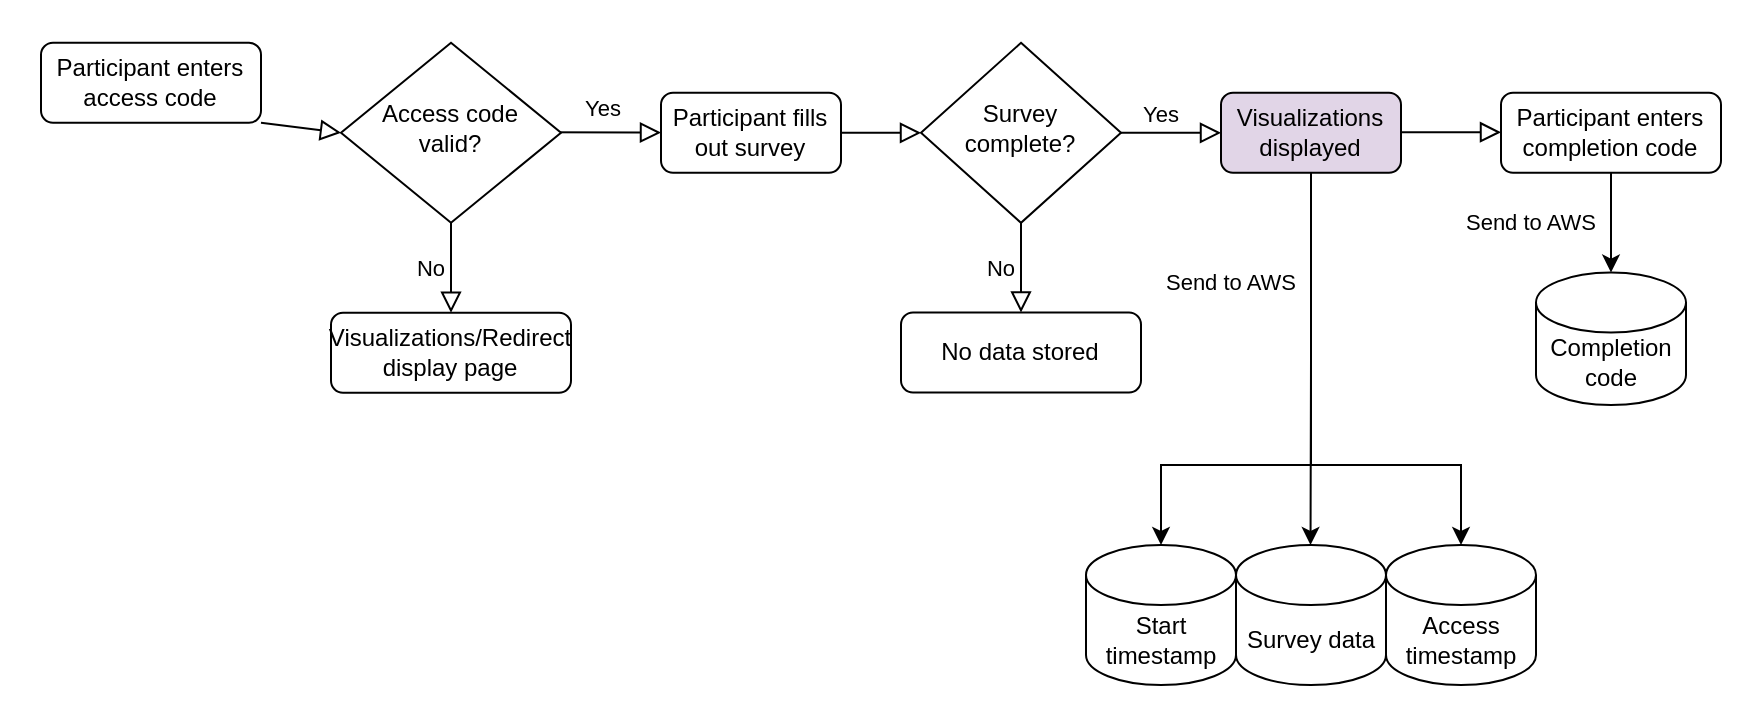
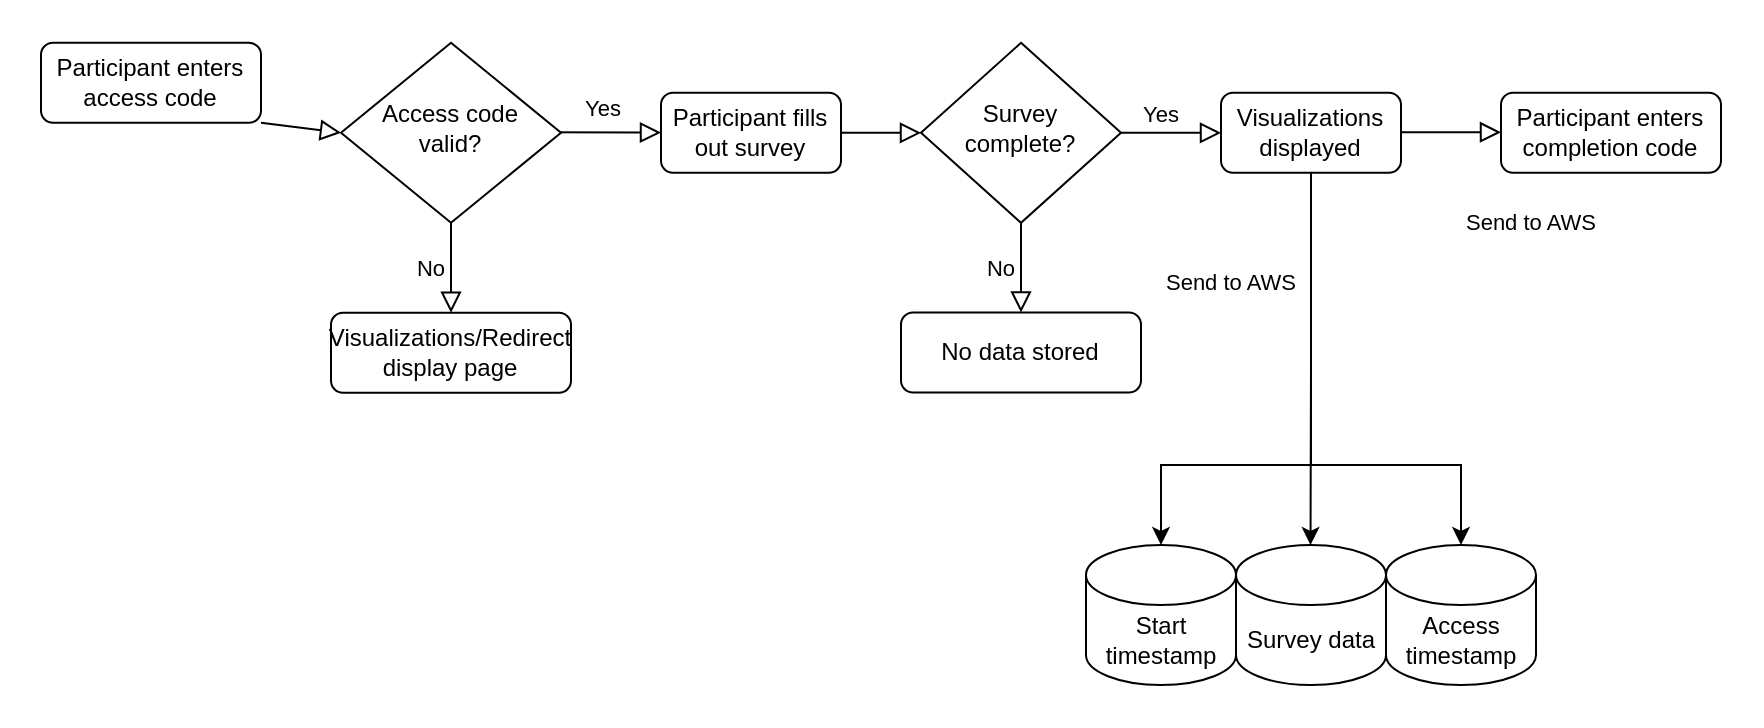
  <mxCell id="0" />
  <mxCell id="1" parent="0" />
  <mxCell id="2" value="" style="rounded=0;html=1;jettySize=auto;orthogonalLoop=1;fontSize=11;endArrow=block;endFill=0;endSize=8;strokeWidth=1;shadow=0;labelBackgroundColor=none;edgeStyle=orthogonalEdgeStyle;noEdgeStyle=1;orthogonal=1;entryX=0;entryY=0.5;entryDx=0;entryDy=0;" parent="1" source="3" target="6" edge="1"><mxGeometry relative="1" as="geometry"><mxPoint x="170" y="66" as="targetPoint" /></mxGeometry></mxCell>
  <mxCell id="3" value="Participant enters access code" style="rounded=1;whiteSpace=wrap;html=1;fontSize=12;glass=0;strokeWidth=1;shadow=0;" parent="1" vertex="1"><mxGeometry x="20" y="20.89" width="110" height="40" as="geometry" /></mxCell>
  <mxCell id="4" value="Yes" style="rounded=0;html=1;jettySize=auto;orthogonalLoop=1;fontSize=11;endArrow=block;endFill=0;endSize=8;strokeWidth=1;shadow=0;labelBackgroundColor=none;edgeStyle=orthogonalEdgeStyle;noEdgeStyle=1;orthogonal=1;exitX=1;exitY=0.5;exitDx=0;exitDy=0;" parent="1" edge="1"><mxGeometry x="0.028" y="12" relative="1" as="geometry"><mxPoint as="offset" /><mxPoint x="270" y="65.66" as="sourcePoint" /><mxPoint x="330" y="65.77" as="targetPoint" /></mxGeometry></mxCell>
  <mxCell id="5" value="No" style="edgeStyle=orthogonalEdgeStyle;rounded=0;html=1;jettySize=auto;orthogonalLoop=1;fontSize=11;endArrow=block;endFill=0;endSize=8;strokeWidth=1;shadow=0;labelBackgroundColor=none;noEdgeStyle=1;orthogonal=1;entryX=0.5;entryY=0;entryDx=0;entryDy=0;" parent="1" source="6" target="7" edge="1"><mxGeometry x="0.044" y="-10" relative="1" as="geometry"><mxPoint as="offset" /></mxGeometry></mxCell>
  <mxCell id="6" value="Access code valid?" style="rhombus;whiteSpace=wrap;html=1;shadow=0;fontFamily=Helvetica;fontSize=12;align=center;strokeWidth=1;spacing=6;spacingTop=-4;" parent="1" vertex="1"><mxGeometry x="170" y="20.89" width="110" height="90" as="geometry" /></mxCell>
  <mxCell id="7" value="Visualizations/Redirect display page" style="rounded=1;whiteSpace=wrap;html=1;fontSize=12;glass=0;strokeWidth=1;shadow=0;" parent="1" vertex="1"><mxGeometry x="165" y="155.889" width="120" height="40" as="geometry" /></mxCell>
  <mxCell id="8" value="Participant fills out survey" style="rounded=1;whiteSpace=wrap;html=1;fontSize=12;glass=0;strokeWidth=1;shadow=0;" parent="1" vertex="1"><mxGeometry x="330" y="45.89" width="90" height="40" as="geometry" /></mxCell>
  <mxCell id="9" value="Survey complete?" style="rhombus;whiteSpace=wrap;html=1;shadow=0;fontFamily=Helvetica;fontSize=12;align=center;strokeWidth=1;spacing=6;spacingTop=-4;" vertex="1" parent="1"><mxGeometry x="460" y="20.89" width="100" height="90" as="geometry" /></mxCell>
  <mxCell id="10" value="" style="rounded=0;html=1;jettySize=auto;orthogonalLoop=1;fontSize=11;endArrow=block;endFill=0;endSize=8;strokeWidth=1;shadow=0;labelBackgroundColor=none;edgeStyle=orthogonalEdgeStyle;noEdgeStyle=1;orthogonal=1;entryX=0;entryY=0.5;entryDx=0;entryDy=0;exitX=1;exitY=0.5;exitDx=0;exitDy=0;" edge="1" parent="1" source="8" target="9"><mxGeometry relative="1" as="geometry"><mxPoint x="420" y="65.65" as="sourcePoint" /><mxPoint x="460" y="65.65" as="targetPoint" /></mxGeometry></mxCell>
  <mxCell id="11" value="No" style="edgeStyle=orthogonalEdgeStyle;rounded=0;html=1;jettySize=auto;orthogonalLoop=1;fontSize=11;endArrow=block;endFill=0;endSize=8;strokeWidth=1;shadow=0;labelBackgroundColor=none;noEdgeStyle=1;orthogonal=1;entryX=0.5;entryY=0;entryDx=0;entryDy=0;" edge="1" parent="1" target="12"><mxGeometry x="0.044" y="-10" relative="1" as="geometry"><mxPoint as="offset" /><mxPoint x="510" y="110.89" as="sourcePoint" /></mxGeometry></mxCell>
  <mxCell id="12" value="No data stored" style="rounded=1;whiteSpace=wrap;html=1;fontSize=12;glass=0;strokeWidth=1;shadow=0;" vertex="1" parent="1"><mxGeometry x="450" y="155.779" width="120" height="40" as="geometry" /></mxCell>
  <mxCell id="13" value="" style="rounded=0;html=1;jettySize=auto;orthogonalLoop=1;fontSize=11;endArrow=block;endFill=0;endSize=8;strokeWidth=1;shadow=0;labelBackgroundColor=none;edgeStyle=orthogonalEdgeStyle;noEdgeStyle=1;orthogonal=1;exitX=1;exitY=0.5;exitDx=0;exitDy=0;entryX=0;entryY=0.5;entryDx=0;entryDy=0;" edge="1" parent="1" source="9" target="18"><mxGeometry relative="1" as="geometry"><mxPoint x="560" y="65.64" as="sourcePoint" /><mxPoint x="610" y="66" as="targetPoint" /></mxGeometry></mxCell>
  <mxCell id="14" value="&lt;font style=&quot;font-size: 11px;&quot;&gt;Yes&lt;/font&gt;" style="text;html=1;align=center;verticalAlign=middle;resizable=0;points=[];autosize=1;strokeColor=none;fillColor=none;" vertex="1" parent="1"><mxGeometry x="560" y="42" width="40" height="30" as="geometry" /></mxCell>
  <mxCell id="15" style="edgeStyle=orthogonalEdgeStyle;rounded=0;orthogonalLoop=1;jettySize=auto;html=1;exitX=0.5;exitY=1;exitDx=0;exitDy=0;" edge="1" parent="1" source="18"><mxGeometry relative="1" as="geometry"><mxPoint x="580" y="272" as="targetPoint" /><Array as="points"><mxPoint x="655" y="232" /><mxPoint x="580" y="232" /></Array></mxGeometry></mxCell>
  <mxCell id="16" style="edgeStyle=orthogonalEdgeStyle;rounded=0;orthogonalLoop=1;jettySize=auto;html=1;exitX=0.5;exitY=1;exitDx=0;exitDy=0;" edge="1" parent="1" source="18"><mxGeometry relative="1" as="geometry"><mxPoint x="654.759" y="272" as="targetPoint" /></mxGeometry></mxCell>
  <mxCell id="17" style="edgeStyle=orthogonalEdgeStyle;rounded=0;orthogonalLoop=1;jettySize=auto;html=1;exitX=0.5;exitY=1;exitDx=0;exitDy=0;" edge="1" parent="1" source="18"><mxGeometry relative="1" as="geometry"><mxPoint x="730" y="272" as="targetPoint" /><Array as="points"><mxPoint x="655" y="232" /><mxPoint x="730" y="232" /><mxPoint x="730" y="272" /></Array></mxGeometry></mxCell>
- <mxCell id="18" value="Visualizations displayed" style="rounded=1;whiteSpace=wrap;html=1;fontSize=12;glass=0;strokeWidth=1;shadow=0;fillColor=#e1d5e7;" vertex="1" parent="1"><mxGeometry x="610" y="45.89" width="90" height="40" as="geometry" /></mxCell>
+ <mxCell id="18" value="Visualizations displayed" style="rounded=1;whiteSpace=wrap;html=1;fontSize=12;glass=0;strokeWidth=1;shadow=0;" vertex="1" parent="1"><mxGeometry x="610" y="45.89" width="90" height="40" as="geometry" /></mxCell>
  <mxCell id="19" value="Start timestamp" style="shape=cylinder3;whiteSpace=wrap;html=1;boundedLbl=1;backgroundOutline=1;size=15;" vertex="1" parent="1"><mxGeometry x="542.5" y="272" width="75" height="70" as="geometry" /></mxCell>
  <mxCell id="20" value="Survey data" style="shape=cylinder3;whiteSpace=wrap;html=1;boundedLbl=1;backgroundOutline=1;size=15;" vertex="1" parent="1"><mxGeometry x="617.5" y="272" width="75" height="70" as="geometry" /></mxCell>
  <mxCell id="21" value="Access timestamp" style="shape=cylinder3;whiteSpace=wrap;html=1;boundedLbl=1;backgroundOutline=1;size=15;" vertex="1" parent="1"><mxGeometry x="692.5" y="272" width="75" height="70" as="geometry" /></mxCell>
  <mxCell id="22" value="&lt;font style=&quot;font-size: 11px;&quot;&gt;Send to AWS&lt;/font&gt;" style="text;html=1;align=center;verticalAlign=middle;resizable=0;points=[];autosize=1;strokeColor=none;fillColor=none;" vertex="1" parent="1"><mxGeometry x="570" y="125.78" width="90" height="30" as="geometry" /></mxCell>
  <mxCell id="23" value="" style="rounded=0;html=1;jettySize=auto;orthogonalLoop=1;fontSize=11;endArrow=block;endFill=0;endSize=8;strokeWidth=1;shadow=0;labelBackgroundColor=none;edgeStyle=orthogonalEdgeStyle;noEdgeStyle=1;orthogonal=1;exitX=1;exitY=0.5;exitDx=0;exitDy=0;entryX=0;entryY=0.5;entryDx=0;entryDy=0;" edge="1" parent="1"><mxGeometry relative="1" as="geometry"><mxPoint x="700" y="65.62" as="sourcePoint" /><mxPoint x="750" y="65.62" as="targetPoint" /></mxGeometry></mxCell>
- <mxCell id="24" style="edgeStyle=orthogonalEdgeStyle;rounded=0;orthogonalLoop=1;jettySize=auto;html=1;exitX=0.5;exitY=1;exitDx=0;exitDy=0;" edge="1" parent="1" source="25" target="26"><mxGeometry relative="1" as="geometry"><mxPoint x="804.909" y="152" as="targetPoint" /></mxGeometry></mxCell>
  <mxCell id="25" value="Participant enters completion code" style="rounded=1;whiteSpace=wrap;html=1;fontSize=12;glass=0;strokeWidth=1;shadow=0;" vertex="1" parent="1"><mxGeometry x="750" y="45.89" width="110" height="40" as="geometry" /></mxCell>
- <mxCell id="26" value="Completion code" style="shape=cylinder3;whiteSpace=wrap;html=1;boundedLbl=1;backgroundOutline=1;size=15;" vertex="1" parent="1"><mxGeometry x="767.5" y="135.78" width="75" height="66.22" as="geometry" /></mxCell>
  <mxCell id="27" value="&lt;font style=&quot;font-size: 11px;&quot;&gt;Send to AWS&lt;/font&gt;" style="text;html=1;align=center;verticalAlign=middle;resizable=0;points=[];autosize=1;strokeColor=none;fillColor=none;" vertex="1" parent="1"><mxGeometry x="720" y="95.78" width="90" height="30" as="geometry" /></mxCell>
